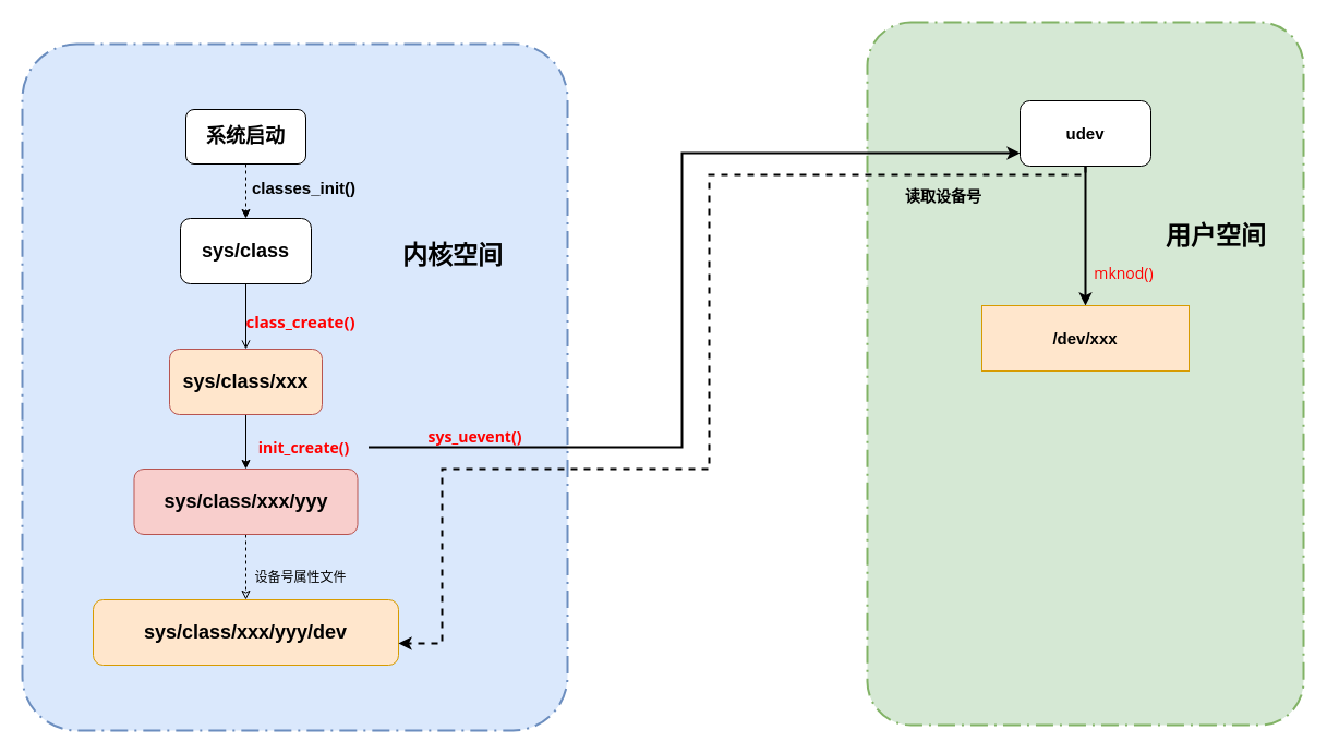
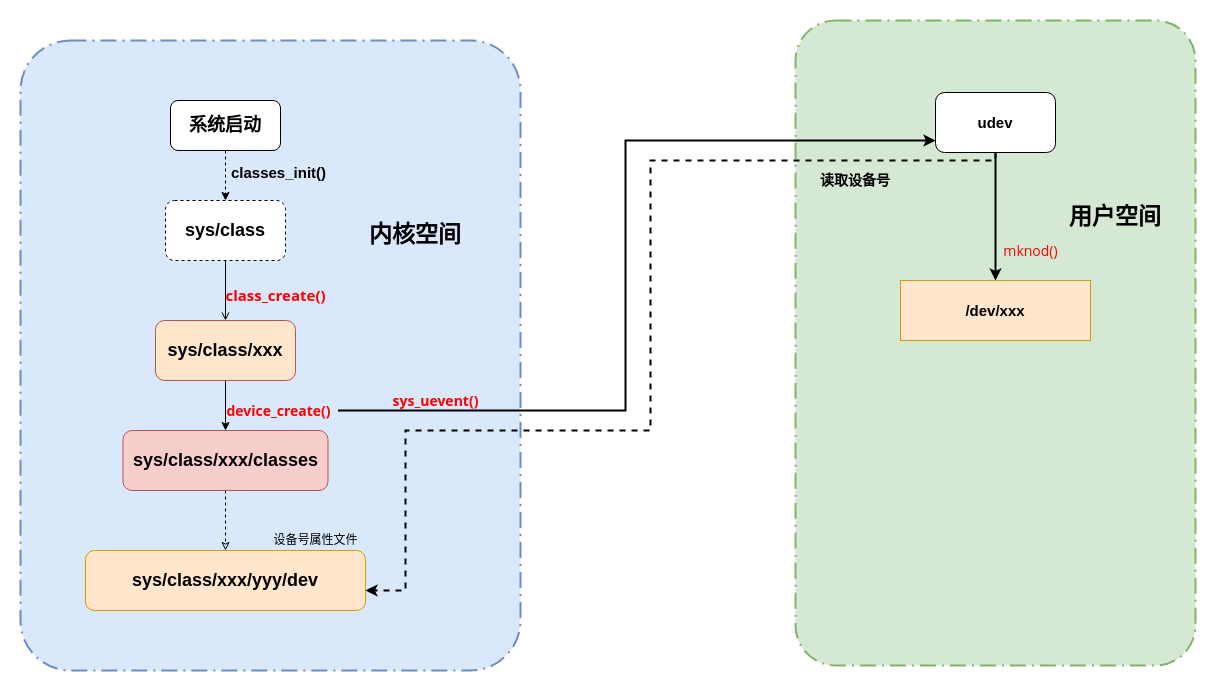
  <mxCell id="0" />
  <mxCell id="1" parent="0" />
  <mxCell id="2" value="" style="rounded=1;arcSize=10;dashed=1;strokeColor=#82b366;fillColor=#d5e8d4;dashPattern=8 3 1 3;strokeWidth=2;" parent="1" vertex="1"><mxGeometry x="795" y="20" width="400" height="645" as="geometry" /></mxCell>
  <mxCell id="3" value="" style="rounded=1;arcSize=10;dashed=1;strokeColor=#6c8ebf;fillColor=#dae8fc;dashPattern=8 3 1 3;strokeWidth=2;" parent="1" vertex="1"><mxGeometry x="20" y="40" width="500" height="630" as="geometry" /></mxCell>
  <mxCell id="4" style="edgeStyle=orthogonalEdgeStyle;rounded=0;orthogonalLoop=1;jettySize=auto;html=1;entryX=0.5;entryY=0;entryDx=0;entryDy=0;endArrow=open;" parent="1" source="5" target="7" edge="1"><mxGeometry relative="1" as="geometry" /></mxCell>
- <mxCell id="5" value="&lt;b&gt;&lt;font style=&quot;font-size: 18px&quot;&gt;sys/class&lt;/font&gt;&lt;/b&gt;" style="rounded=1;whiteSpace=wrap;html=1;" parent="1" vertex="1"><mxGeometry x="165" y="200" width="120" height="60" as="geometry" /></mxCell>
+ <mxCell id="5" value="&lt;b&gt;&lt;font style=&quot;font-size: 18px&quot;&gt;sys/class&lt;/font&gt;&lt;/b&gt;" style="rounded=1;whiteSpace=wrap;html=1;dashed=1;" parent="1" vertex="1"><mxGeometry x="165" y="200" width="120" height="60" as="geometry" /></mxCell>
  <mxCell id="6" style="edgeStyle=orthogonalEdgeStyle;rounded=0;orthogonalLoop=1;jettySize=auto;html=1;entryX=0.5;entryY=0;entryDx=0;entryDy=0;" parent="1" source="7" target="10" edge="1"><mxGeometry relative="1" as="geometry" /></mxCell>
  <mxCell id="7" value="&lt;b&gt;&lt;font style=&quot;font-size: 18px&quot;&gt;sys/class/xxx&lt;/font&gt;&lt;/b&gt;" style="rounded=1;whiteSpace=wrap;html=1;fillColor=#ffe6cc;strokeColor=#b85450;" parent="1" vertex="1"><mxGeometry x="155" y="320" width="140" height="60" as="geometry" /></mxCell>
  <mxCell id="8" value="&lt;h5 class=&quot;md-end-block md-heading md-focus&quot; style=&quot;box-sizing: border-box ; margin-top: 1rem ; margin-bottom: 1rem ; position: relative ; line-height: 1.4 ; cursor: text ; font-family: &amp;#34;open sans&amp;#34; , &amp;#34;clear sans&amp;#34; , &amp;#34;helvetica neue&amp;#34; , &amp;#34;helvetica&amp;#34; , &amp;#34;arial&amp;#34; , sans-serif&quot;&gt;&lt;span class=&quot;md-plain md-expand&quot; style=&quot;box-sizing: border-box&quot;&gt;&lt;font style=&quot;font-size: 15px&quot; color=&quot;#ff0000&quot;&gt;class_create()&lt;/font&gt;&lt;/span&gt;&lt;/h5&gt;" style="text;html=1;align=center;verticalAlign=middle;resizable=0;points=[];autosize=1;" parent="1" vertex="1"><mxGeometry x="215" y="265" width="120" height="60" as="geometry" /></mxCell>
  <mxCell id="9" style="edgeStyle=orthogonalEdgeStyle;rounded=0;orthogonalLoop=1;jettySize=auto;html=1;dashed=1;endArrow=classic;endFill=0;" parent="1" source="10" target="11" edge="1"><mxGeometry relative="1" as="geometry" /></mxCell>
- <mxCell id="10" value="&lt;b&gt;&lt;font style=&quot;font-size: 18px&quot;&gt;sys/class/xxx/yyy&lt;/font&gt;&lt;/b&gt;" style="rounded=1;whiteSpace=wrap;html=1;fillColor=#f8cecc;strokeColor=#b85450;" parent="1" vertex="1"><mxGeometry x="122.5" y="430" width="205" height="60" as="geometry" /></mxCell>
+ <mxCell id="10" value="&lt;b&gt;&lt;font style=&quot;font-size: 18px&quot;&gt;sys/class/xxx/classes&lt;/font&gt;&lt;/b&gt;" style="rounded=1;whiteSpace=wrap;html=1;fillColor=#f8cecc;strokeColor=#b85450;" parent="1" vertex="1"><mxGeometry x="122.5" y="430" width="205" height="60" as="geometry" /></mxCell>
  <mxCell id="11" value="&lt;b&gt;&lt;font style=&quot;font-size: 18px&quot;&gt;sys/class/xxx/yyy/dev&lt;/font&gt;&lt;/b&gt;" style="rounded=1;whiteSpace=wrap;html=1;fillColor=#ffe6cc;strokeColor=#d79b00;" parent="1" vertex="1"><mxGeometry x="85" y="550" width="280" height="60" as="geometry" /></mxCell>
  <mxCell id="12" style="edgeStyle=orthogonalEdgeStyle;rounded=0;orthogonalLoop=1;jettySize=auto;html=1;endArrow=classic;endFill=1;strokeWidth=2;" parent="1" source="13" target="22" edge="1"><mxGeometry relative="1" as="geometry"><Array as="points"><mxPoint x="625" y="410" /><mxPoint x="625" y="140" /></Array></mxGeometry></mxCell>
- <mxCell id="13" value="&lt;h5 class=&quot;md-end-block md-heading md-focus&quot; style=&quot;box-sizing: border-box ; margin-top: 1rem ; margin-bottom: 1rem ; position: relative ; line-height: 1.4 ; cursor: text ; font-family: &amp;#34;open sans&amp;#34; , &amp;#34;clear sans&amp;#34; , &amp;#34;helvetica neue&amp;#34; , &amp;#34;helvetica&amp;#34; , &amp;#34;arial&amp;#34; , sans-serif&quot;&gt;&lt;span class=&quot;md-plain md-expand&quot; style=&quot;box-sizing: border-box&quot;&gt;&lt;font color=&quot;#ff0000&quot; style=&quot;font-size: 14px&quot;&gt;init_create()&lt;/font&gt;&lt;/span&gt;&lt;/h5&gt;" style="text;html=1;align=center;verticalAlign=middle;resizable=0;points=[];autosize=1;" parent="1" vertex="1"><mxGeometry x="217.5" y="380" width="120" height="60" as="geometry" /></mxCell>
- <mxCell id="14" value="设备号属性文件" style="text;html=1;align=center;verticalAlign=middle;resizable=0;points=[];autosize=1;" parent="1" vertex="1"><mxGeometry x="225" y="520" width="100" height="20" as="geometry" /></mxCell>
+ <mxCell id="13" value="&lt;h5 class=&quot;md-end-block md-heading md-focus&quot; style=&quot;box-sizing: border-box ; margin-top: 1rem ; margin-bottom: 1rem ; position: relative ; line-height: 1.4 ; cursor: text ; font-family: &amp;#34;open sans&amp;#34; , &amp;#34;clear sans&amp;#34; , &amp;#34;helvetica neue&amp;#34; , &amp;#34;helvetica&amp;#34; , &amp;#34;arial&amp;#34; , sans-serif&quot;&gt;&lt;span class=&quot;md-plain md-expand&quot; style=&quot;box-sizing: border-box&quot;&gt;&lt;font color=&quot;#ff0000&quot; style=&quot;font-size: 14px&quot;&gt;device_create()&lt;/font&gt;&lt;/span&gt;&lt;/h5&gt;" style="text;html=1;align=center;verticalAlign=middle;resizable=0;points=[];autosize=1;" parent="1" vertex="1"><mxGeometry x="217.5" y="380" width="120" height="60" as="geometry" /></mxCell>
+ <mxCell id="14" value="设备号属性文件" style="text;html=1;align=center;verticalAlign=middle;resizable=0;points=[];autosize=1;" parent="1" vertex="1"><mxGeometry x="265" y="530" width="100" height="20" as="geometry" /></mxCell>
  <mxCell id="15" style="edgeStyle=orthogonalEdgeStyle;rounded=0;orthogonalLoop=1;jettySize=auto;html=1;dashed=1;" parent="1" source="16" target="5" edge="1"><mxGeometry relative="1" as="geometry" /></mxCell>
  <mxCell id="16" value="&lt;font size=&quot;1&quot;&gt;&lt;b style=&quot;font-size: 18px&quot;&gt;系统启动&lt;/b&gt;&lt;/font&gt;" style="rounded=1;whiteSpace=wrap;html=1;" parent="1" vertex="1"><mxGeometry x="170" y="100" width="110" height="50" as="geometry" /></mxCell>
  <mxCell id="17" value="&lt;b&gt;&lt;font style=&quot;font-size: 15px&quot;&gt;classes_init()&lt;/font&gt;&lt;/b&gt;" style="text;html=1;align=center;verticalAlign=middle;resizable=0;points=[];autosize=1;" parent="1" vertex="1"><mxGeometry x="222.5" y="162" width="110" height="20" as="geometry" /></mxCell>
  <mxCell id="18" value="&lt;font style=&quot;font-size: 23px&quot;&gt;&lt;b&gt;内核空间&lt;/b&gt;&lt;/font&gt;" style="text;html=1;strokeColor=none;fillColor=none;align=center;verticalAlign=middle;whiteSpace=wrap;rounded=0;" parent="1" vertex="1"><mxGeometry x="355" y="200" width="120" height="68" as="geometry" /></mxCell>
  <mxCell id="19" value="&lt;font style=&quot;font-size: 23px&quot;&gt;&lt;b&gt;用户空间&lt;/b&gt;&lt;/font&gt;" style="text;html=1;strokeColor=none;fillColor=none;align=center;verticalAlign=middle;whiteSpace=wrap;rounded=0;" parent="1" vertex="1"><mxGeometry x="1055" y="182" width="120" height="68" as="geometry" /></mxCell>
  <mxCell id="20" style="edgeStyle=orthogonalEdgeStyle;rounded=0;orthogonalLoop=1;jettySize=auto;html=1;endArrow=classic;endFill=1;strokeWidth=2;" parent="1" source="22" target="23" edge="1"><mxGeometry relative="1" as="geometry" /></mxCell>
  <mxCell id="21" style="edgeStyle=orthogonalEdgeStyle;rounded=0;orthogonalLoop=1;jettySize=auto;html=1;endArrow=classic;endFill=1;strokeWidth=2;dashed=1;" parent="1" source="22" edge="1"><mxGeometry relative="1" as="geometry"><mxPoint x="365" y="590" as="targetPoint" /><Array as="points"><mxPoint x="650" y="160" /><mxPoint x="650" y="430" /><mxPoint x="405" y="430" /><mxPoint x="405" y="590" /></Array></mxGeometry></mxCell>
  <mxCell id="22" value="&lt;font style=&quot;font-size: 15px&quot;&gt;&lt;b&gt;udev&lt;/b&gt;&lt;/font&gt;" style="rounded=1;whiteSpace=wrap;html=1;" parent="1" vertex="1"><mxGeometry x="935" y="92" width="120" height="60" as="geometry" /></mxCell>
  <mxCell id="23" value="&lt;font style=&quot;font-size: 15px&quot;&gt;&lt;b&gt;/dev/xxx&lt;/b&gt;&lt;/font&gt;" style="whiteSpace=wrap;html=1;fillColor=#ffe6cc;strokeColor=#d79b00;rounded=0;" parent="1" vertex="1"><mxGeometry x="900" y="280" width="190" height="60" as="geometry" /></mxCell>
- <mxCell id="24" value="&lt;b&gt;&lt;font style=&quot;font-size: 14px&quot;&gt;读取设备号&lt;/font&gt;&lt;/b&gt;" style="text;html=1;strokeColor=none;fillColor=none;align=center;verticalAlign=middle;whiteSpace=wrap;rounded=0;" parent="1" vertex="1"><mxGeometry x="825" y="160" width="80" height="40" as="geometry" /></mxCell>
+ <mxCell id="24" value="&lt;b&gt;&lt;font style=&quot;font-size: 14px&quot;&gt;读取设备号&lt;/font&gt;&lt;/b&gt;" style="text;html=1;strokeColor=none;fillColor=none;align=center;verticalAlign=middle;whiteSpace=wrap;rounded=0;" parent="1" vertex="1"><mxGeometry x="815" y="160" width="80" height="40" as="geometry" /></mxCell>
  <mxCell id="25" value="&lt;h5 class=&quot;md-end-block md-heading md-focus&quot; style=&quot;box-sizing: border-box ; margin-top: 1rem ; margin-bottom: 1rem ; position: relative ; line-height: 1.4 ; cursor: text ; font-family: &amp;#34;open sans&amp;#34; , &amp;#34;clear sans&amp;#34; , &amp;#34;helvetica neue&amp;#34; , &amp;#34;helvetica&amp;#34; , &amp;#34;arial&amp;#34; , sans-serif&quot;&gt;&lt;span class=&quot;md-plain md-expand&quot; style=&quot;box-sizing: border-box ; font-weight: normal&quot;&gt;&lt;font style=&quot;font-size: 14px&quot; color=&quot;#ff0000&quot;&gt;mknod()&lt;/font&gt;&lt;/span&gt;&lt;/h5&gt;" style="text;html=1;align=center;verticalAlign=middle;resizable=0;points=[];autosize=1;" parent="1" vertex="1"><mxGeometry x="995" y="220" width="70" height="60" as="geometry" /></mxCell>
  <mxCell id="26" value="&lt;h5 class=&quot;md-end-block md-heading md-focus&quot; style=&quot;box-sizing: border-box ; margin-top: 1rem ; margin-bottom: 1rem ; position: relative ; line-height: 1.4 ; cursor: text ; font-family: &amp;#34;open sans&amp;#34; , &amp;#34;clear sans&amp;#34; , &amp;#34;helvetica neue&amp;#34; , &amp;#34;helvetica&amp;#34; , &amp;#34;arial&amp;#34; , sans-serif ; font-size: 14px&quot;&gt;&lt;span class=&quot;md-plain md-expand&quot; style=&quot;box-sizing: border-box&quot;&gt;&lt;font color=&quot;#ff0000&quot;&gt;&lt;font style=&quot;font-size: 14px&quot;&gt;sys_uevent&lt;/font&gt;&lt;span style=&quot;font-size: 1em&quot;&gt;()&lt;/span&gt;&lt;/font&gt;&lt;/span&gt;&lt;/h5&gt;" style="text;html=1;align=center;verticalAlign=middle;resizable=0;points=[];autosize=1;" vertex="1" parent="1"><mxGeometry x="370" y="370" width="130" height="60" as="geometry" /></mxCell>
